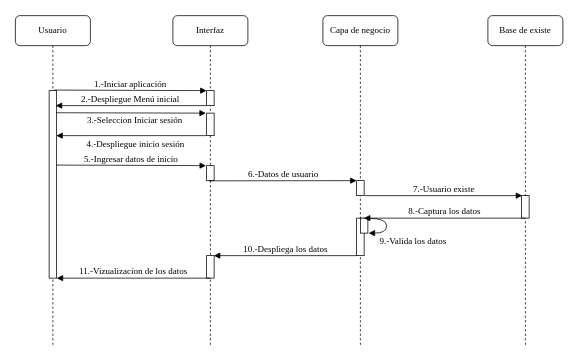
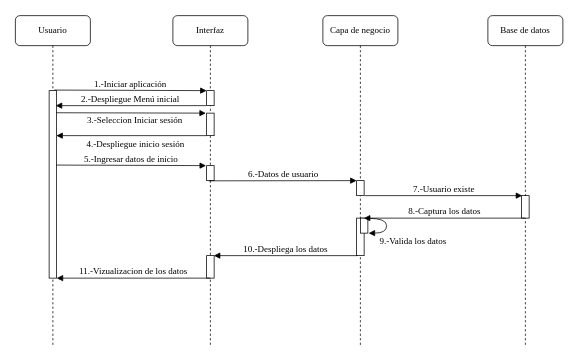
  <mxCell id="0" />
  <mxCell id="1" parent="0" />
  <mxCell id="2" value="Interfaz" style="shape=umlLifeline;perimeter=lifelinePerimeter;whiteSpace=wrap;html=1;container=1;collapsible=0;recursiveResize=0;outlineConnect=0;rounded=1;shadow=0;comic=0;labelBackgroundColor=none;strokeWidth=1;fontFamily=Verdana;fontSize=12;align=center;" vertex="1" parent="1"><mxGeometry x="230" y="20" width="100" height="440" as="geometry" /></mxCell>
  <mxCell id="3" value="" style="html=1;points=[];perimeter=orthogonalPerimeter;rounded=0;shadow=0;comic=0;labelBackgroundColor=none;strokeWidth=1;fontFamily=Verdana;fontSize=12;align=center;" vertex="1" parent="2"><mxGeometry x="45" y="100" width="10" height="20" as="geometry" /></mxCell>
  <mxCell id="4" value="" style="html=1;points=[];perimeter=orthogonalPerimeter;rounded=0;shadow=0;comic=0;labelBackgroundColor=none;strokeWidth=1;fontFamily=Verdana;fontSize=12;align=center;" vertex="1" parent="2"><mxGeometry x="45" y="130" width="10" height="30" as="geometry" /></mxCell>
  <mxCell id="5" value="" style="html=1;points=[];perimeter=orthogonalPerimeter;rounded=0;shadow=0;comic=0;labelBackgroundColor=none;strokeWidth=1;fontFamily=Verdana;fontSize=12;align=center;" vertex="1" parent="2"><mxGeometry x="45" y="320" width="10" height="30" as="geometry" /></mxCell>
  <mxCell id="6" value="" style="html=1;points=[];perimeter=orthogonalPerimeter;rounded=0;shadow=0;comic=0;labelBackgroundColor=none;strokeWidth=1;fontFamily=Verdana;fontSize=12;align=center;" vertex="1" parent="2"><mxGeometry x="45" y="200" width="10" height="20" as="geometry" /></mxCell>
  <mxCell id="7" value="Capa de negocio" style="shape=umlLifeline;perimeter=lifelinePerimeter;whiteSpace=wrap;html=1;container=1;collapsible=0;recursiveResize=0;outlineConnect=0;rounded=1;shadow=0;comic=0;labelBackgroundColor=none;strokeWidth=1;fontFamily=Verdana;fontSize=12;align=center;" vertex="1" parent="1"><mxGeometry x="430" y="20" width="100" height="440" as="geometry" /></mxCell>
  <mxCell id="8" value="" style="html=1;points=[];perimeter=orthogonalPerimeter;rounded=0;shadow=0;comic=0;labelBackgroundColor=none;strokeWidth=1;fontFamily=Verdana;fontSize=12;align=center;" vertex="1" parent="7"><mxGeometry x="45" y="270" width="10" height="50" as="geometry" /></mxCell>
  <mxCell id="9" value="" style="html=1;points=[];perimeter=orthogonalPerimeter;rounded=0;shadow=0;comic=0;labelBackgroundColor=none;strokeWidth=1;fontFamily=Verdana;fontSize=12;align=center;" vertex="1" parent="7"><mxGeometry x="50" y="270" width="10" height="20" as="geometry" /></mxCell>
  <mxCell id="10" value="9.-Valida los datos" style="html=1;verticalAlign=bottom;endArrow=block;labelBackgroundColor=none;fontFamily=Verdana;fontSize=12;elbow=vertical;edgeStyle=orthogonalEdgeStyle;curved=1;entryX=1.1;entryY=1;entryPerimeter=0;entryDx=0;entryDy=0;exitX=1.02;exitY=0.012;exitDx=0;exitDy=0;exitPerimeter=0;" edge="1" parent="7" source="9" target="9"><mxGeometry x="0.3" y="40" relative="1" as="geometry"><mxPoint x="75" y="269.97" as="sourcePoint" /><mxPoint x="80.003" y="308.303" as="targetPoint" /><Array as="points"><mxPoint x="85" y="270" /><mxPoint x="85" y="290" /></Array><mxPoint x="35" y="-20" as="offset" /></mxGeometry></mxCell>
  <mxCell id="11" value="" style="html=1;points=[];perimeter=orthogonalPerimeter;rounded=0;shadow=0;comic=0;labelBackgroundColor=none;strokeWidth=1;fontFamily=Verdana;fontSize=12;align=center;" vertex="1" parent="7"><mxGeometry x="45" y="220" width="10" height="20" as="geometry" /></mxCell>
- <mxCell id="12" value="Base de existe" style="shape=umlLifeline;perimeter=lifelinePerimeter;whiteSpace=wrap;html=1;container=1;collapsible=0;recursiveResize=0;outlineConnect=0;rounded=1;shadow=0;comic=0;labelBackgroundColor=none;strokeWidth=1;fontFamily=Verdana;fontSize=12;align=center;" vertex="1" parent="1"><mxGeometry x="650" y="20" width="100" height="440" as="geometry" /></mxCell>
+ <mxCell id="12" value="Base de datos" style="shape=umlLifeline;perimeter=lifelinePerimeter;whiteSpace=wrap;html=1;container=1;collapsible=0;recursiveResize=0;outlineConnect=0;rounded=1;shadow=0;comic=0;labelBackgroundColor=none;strokeWidth=1;fontFamily=Verdana;fontSize=12;align=center;" vertex="1" parent="1"><mxGeometry x="650" y="20" width="100" height="440" as="geometry" /></mxCell>
  <mxCell id="13" value="" style="html=1;points=[];perimeter=orthogonalPerimeter;rounded=0;shadow=0;comic=0;labelBackgroundColor=none;strokeWidth=1;fontFamily=Verdana;fontSize=12;align=center;" vertex="1" parent="12"><mxGeometry x="45" y="240" width="10" height="30" as="geometry" /></mxCell>
  <mxCell id="14" value="Usuario" style="shape=umlLifeline;perimeter=lifelinePerimeter;whiteSpace=wrap;html=1;container=1;collapsible=0;recursiveResize=0;outlineConnect=0;rounded=1;shadow=0;comic=0;labelBackgroundColor=none;strokeWidth=1;fontFamily=Verdana;fontSize=12;align=center;" vertex="1" parent="1"><mxGeometry x="20" y="20" width="100" height="440" as="geometry" /></mxCell>
  <mxCell id="15" value="" style="html=1;points=[];perimeter=orthogonalPerimeter;rounded=0;shadow=0;comic=0;labelBackgroundColor=none;strokeWidth=1;fontFamily=Verdana;fontSize=12;align=center;" vertex="1" parent="14"><mxGeometry x="45" y="100" width="10" height="250" as="geometry" /></mxCell>
  <mxCell id="16" value="1.-Iniciar aplicación" style="html=1;verticalAlign=bottom;endArrow=block;entryX=0;entryY=0;labelBackgroundColor=none;fontFamily=Verdana;fontSize=12;edgeStyle=elbowEdgeStyle;elbow=vertical;exitX=0.68;exitY=-0.003;exitDx=0;exitDy=0;exitPerimeter=0;" edge="1" parent="1" source="15" target="3"><mxGeometry relative="1" as="geometry"><mxPoint x="80" y="120" as="sourcePoint" /><mxPoint as="offset" /></mxGeometry></mxCell>
  <mxCell id="17" value="3.-Seleccion Iniciar sesión" style="html=1;verticalAlign=bottom;endArrow=block;labelBackgroundColor=none;fontFamily=Verdana;fontSize=12;edgeStyle=elbowEdgeStyle;elbow=vertical;entryX=-0.1;entryY=0.033;entryDx=0;entryDy=0;entryPerimeter=0;exitX=0.96;exitY=0.118;exitDx=0;exitDy=0;exitPerimeter=0;" edge="1" parent="1" source="15" target="4"><mxGeometry x="0.046" y="-19" relative="1" as="geometry"><mxPoint x="80" y="150" as="sourcePoint" /><mxPoint x="265.67" y="151.27" as="targetPoint" /><mxPoint as="offset" /></mxGeometry></mxCell>
  <mxCell id="18" value="10.-Despliega los datos" style="html=1;verticalAlign=bottom;endArrow=block;labelBackgroundColor=none;fontFamily=Verdana;fontSize=12;edgeStyle=elbowEdgeStyle;elbow=vertical;exitX=0.12;exitY=1;exitDx=0;exitDy=0;exitPerimeter=0;entryX=0.96;entryY=0.016;entryDx=0;entryDy=0;entryPerimeter=0;" edge="1" parent="1" source="8" target="5"><mxGeometry relative="1" as="geometry"><mxPoint x="467" y="390" as="sourcePoint" /><Array as="points"><mxPoint x="380" y="340" /></Array><mxPoint x="310" y="390" as="targetPoint" /></mxGeometry></mxCell>
  <mxCell id="19" value="11.-Vizualizacion de los datos" style="html=1;verticalAlign=bottom;endArrow=block;labelBackgroundColor=none;fontFamily=Verdana;fontSize=12;edgeStyle=elbowEdgeStyle;elbow=vertical;exitX=0.5;exitY=1;exitDx=0;exitDy=0;exitPerimeter=0;entryX=1.007;entryY=1.001;entryDx=0;entryDy=0;entryPerimeter=0;" edge="1" parent="1" source="5" target="15"><mxGeometry x="0.0" relative="1" as="geometry"><mxPoint x="271" y="420" as="sourcePoint" /><Array as="points" /><mxPoint x="90" y="369" as="targetPoint" /><mxPoint as="offset" /></mxGeometry></mxCell>
  <mxCell id="20" value="2.-Despliegue Menú inicial" style="html=1;verticalAlign=bottom;endArrow=block;labelBackgroundColor=none;fontFamily=Verdana;fontSize=12;edgeStyle=elbowEdgeStyle;elbow=vertical;exitX=-0.08;exitY=1;exitDx=0;exitDy=0;exitPerimeter=0;entryX=0.88;entryY=0.08;entryDx=0;entryDy=0;entryPerimeter=0;" edge="1" parent="1" source="3" target="15"><mxGeometry x="0.003" y="1" relative="1" as="geometry"><mxPoint x="284.67" y="141.09" as="sourcePoint" /><mxPoint x="80" y="140" as="targetPoint" /><mxPoint as="offset" /></mxGeometry></mxCell>
  <mxCell id="21" value="4.-Despliegue inicio sesión" style="html=1;verticalAlign=bottom;endArrow=block;labelBackgroundColor=none;fontFamily=Verdana;fontSize=12;edgeStyle=elbowEdgeStyle;elbow=vertical;exitX=-0.04;exitY=1;exitDx=0;exitDy=0;exitPerimeter=0;entryX=0.96;entryY=0.243;entryDx=0;entryDy=0;entryPerimeter=0;" edge="1" parent="1" source="4" target="15"><mxGeometry x="-0.05" y="20" relative="1" as="geometry"><mxPoint x="279" y="181.09" as="sourcePoint" /><mxPoint x="90" y="180" as="targetPoint" /><mxPoint as="offset" /><Array as="points"><mxPoint x="90" y="180" /></Array></mxGeometry></mxCell>
  <mxCell id="22" value="5.-Ingresar datos de inicio" style="html=1;verticalAlign=bottom;endArrow=block;labelBackgroundColor=none;fontFamily=Verdana;fontSize=12;edgeStyle=elbowEdgeStyle;elbow=vertical;entryX=-0.08;entryY=0;entryDx=0;entryDy=0;entryPerimeter=0;exitX=0.96;exitY=0.397;exitDx=0;exitDy=0;exitPerimeter=0;" edge="1" parent="1" source="15" target="6"><mxGeometry relative="1" as="geometry"><mxPoint x="80" y="220" as="sourcePoint" /><mxPoint as="offset" /><mxPoint x="240" y="220" as="targetPoint" /></mxGeometry></mxCell>
  <mxCell id="23" value="6.-Datos de usuario" style="html=1;verticalAlign=bottom;endArrow=block;labelBackgroundColor=none;fontFamily=Verdana;fontSize=12;edgeStyle=elbowEdgeStyle;elbow=vertical;exitX=0.96;exitY=0.335;exitDx=0;exitDy=0;exitPerimeter=0;entryX=0.2;entryY=0.015;entryDx=0;entryDy=0;entryPerimeter=0;" edge="1" parent="1"><mxGeometry relative="1" as="geometry"><mxPoint x="278" y="240.28" as="sourcePoint" /><mxPoint as="offset" /><mxPoint x="475" y="239.58" as="targetPoint" /></mxGeometry></mxCell>
  <mxCell id="24" value="7.-Usuario existe" style="html=1;verticalAlign=bottom;endArrow=block;labelBackgroundColor=none;fontFamily=Verdana;fontSize=12;edgeStyle=elbowEdgeStyle;elbow=vertical;exitX=1.08;exitY=1;exitDx=0;exitDy=0;exitPerimeter=0;entryX=0.08;entryY=0;entryDx=0;entryDy=0;entryPerimeter=0;" edge="1" parent="1" source="11" target="13"><mxGeometry relative="1" as="geometry"><mxPoint x="510" y="240" as="sourcePoint" /><Array as="points"><mxPoint x="600" y="260" /></Array><mxPoint x="620" y="250" as="targetPoint" /></mxGeometry></mxCell>
  <mxCell id="25" value="8.-Captura los datos" style="html=1;verticalAlign=bottom;endArrow=block;labelBackgroundColor=none;fontFamily=Verdana;fontSize=12;edgeStyle=elbowEdgeStyle;elbow=vertical;exitX=0.5;exitY=1;exitDx=0;exitDy=0;exitPerimeter=0;entryX=0.967;entryY=0.012;entryDx=0;entryDy=0;entryPerimeter=0;" edge="1" parent="1" source="13" target="8"><mxGeometry relative="1" as="geometry"><mxPoint x="691" y="280" as="sourcePoint" /><Array as="points"><mxPoint x="590" y="290" /></Array><mxPoint x="500" y="280" as="targetPoint" /></mxGeometry></mxCell>
